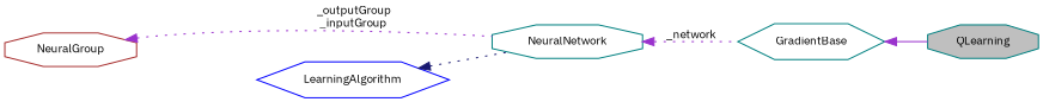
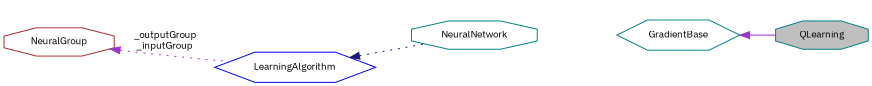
  digraph {
    fontname="IBM Plex Sans"
    rankdir=LR
    node [color=teal fillcolor=white fontname="IBM Plex Sans" fontsize=10 shape=octagon style=filled]
    edge [color=darkorchid3 dir=back fontname="IBM Plex Sans" fontsize=10 labelfontname=Helvetica labelfontsize=10 style=dotted]
    n1 [fillcolor=grey75 fontcolor=black height=0.2 label=QLearning width=0.4]
    n2 [height=0.2 label=GradientBase shape=hexagon width=0.4]
    n3 [height=0.2 label=NeuralNetwork width=0.4]
    n4 [color=brown height=0.2 label=NeuralGroup width=0.4]
    n5 [color=blue height=0.2 label=LearningAlgorithm shape=hexagon width=0.4]
    n2 -> n1 [style=solid]
-   n3 -> n2 [label=" _network"]
-   n4 -> n3 [label=" _outputGroup\n_inputGroup"]
+   n4 -> n5 [label=" _outputGroup\n_inputGroup"]
    n5 -> n3 [color=midnightblue]
  }
